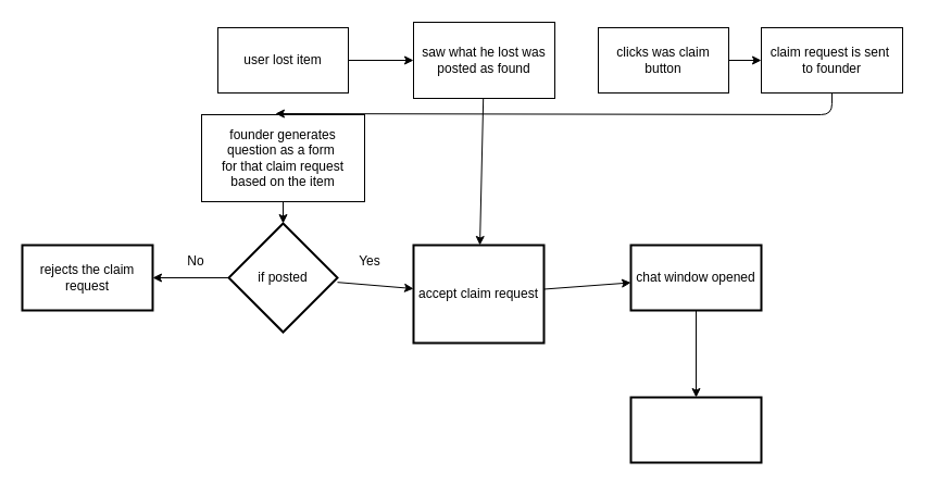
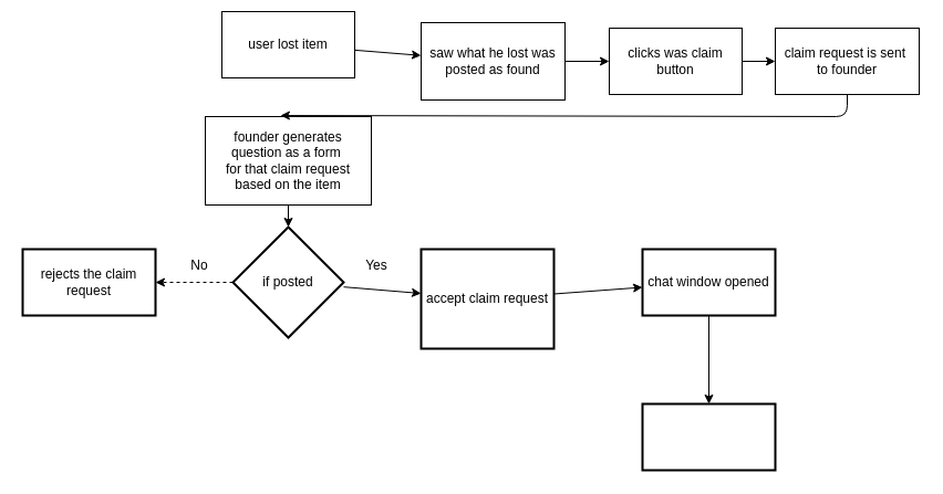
  <mxCell id="0" />
  <mxCell id="1" parent="0" />
  <mxCell id="2" value="" style="edgeStyle=none;html=1;" parent="1" source="3" target="5" edge="1"><mxGeometry relative="1" as="geometry" /></mxCell>
- <mxCell id="3" value="user lost item" style="rounded=0;whiteSpace=wrap;html=1;" parent="1" vertex="1"><mxGeometry x="200" y="25" width="120" height="60" as="geometry" /></mxCell>
- <mxCell id="4" value="" style="edgeStyle=none;html=1;" parent="1" source="5" target="17" edge="1"><mxGeometry relative="1" as="geometry" /></mxCell>
+ <mxCell id="3" value="user lost item" style="rounded=0;whiteSpace=wrap;html=1;" parent="1" vertex="1"><mxGeometry x="200" y="10" width="120" height="60" as="geometry" /></mxCell>
+ <mxCell id="4" value="" style="edgeStyle=none;html=1;" parent="1" source="5" target="7" edge="1"><mxGeometry relative="1" as="geometry" /></mxCell>
  <mxCell id="5" value="saw what he lost was&lt;div&gt;posted as found&lt;/div&gt;" style="rounded=0;whiteSpace=wrap;html=1;" parent="1" vertex="1"><mxGeometry x="380" y="20" width="130" height="70" as="geometry" /></mxCell>
  <mxCell id="6" value="" style="edgeStyle=none;html=1;" parent="1" source="7" target="8" edge="1"><mxGeometry relative="1" as="geometry" /></mxCell>
  <mxCell id="7" value="clicks was claim&lt;div&gt;button&lt;/div&gt;" style="rounded=0;whiteSpace=wrap;html=1;" parent="1" vertex="1"><mxGeometry x="550" y="25" width="120" height="60" as="geometry" /></mxCell>
  <mxCell id="8" value="claim request is sent&amp;nbsp;&lt;div&gt;to founder&lt;/div&gt;" style="rounded=0;whiteSpace=wrap;html=1;" parent="1" vertex="1"><mxGeometry x="700" y="25" width="130" height="60" as="geometry" /></mxCell>
  <mxCell id="9" value="" style="edgeStyle=none;html=1;" parent="1" source="10" target="14" edge="1"><mxGeometry relative="1" as="geometry" /></mxCell>
  <mxCell id="10" value="founder generates&lt;div&gt;question as a form&amp;nbsp;&lt;/div&gt;&lt;div&gt;for that claim request&lt;/div&gt;&lt;div&gt;based on the item&lt;/div&gt;" style="rounded=0;whiteSpace=wrap;html=1;" parent="1" vertex="1"><mxGeometry x="185" y="105" width="150" height="80" as="geometry" /></mxCell>
  <mxCell id="11" style="edgeStyle=none;html=1;entryX=0.453;entryY=-0.012;entryDx=0;entryDy=0;entryPerimeter=0;" parent="1" source="8" target="10" edge="1"><mxGeometry relative="1" as="geometry"><mxPoint x="250" y="145" as="targetPoint" /><Array as="points"><mxPoint x="765" y="105" /></Array></mxGeometry></mxCell>
- <mxCell id="12" value="" style="edgeStyle=none;html=1;" parent="1" source="14" target="15" edge="1"><mxGeometry relative="1" as="geometry" /></mxCell>
+ <mxCell id="12" value="" style="edgeStyle=none;html=1;dashed=1;" parent="1" source="14" target="15" edge="1"><mxGeometry relative="1" as="geometry" /></mxCell>
  <mxCell id="13" value="" style="edgeStyle=none;html=1;" parent="1" source="14" target="17" edge="1"><mxGeometry relative="1" as="geometry" /></mxCell>
  <mxCell id="14" value="if posted" style="strokeWidth=2;html=1;shape=mxgraph.flowchart.decision;whiteSpace=wrap;" parent="1" vertex="1"><mxGeometry x="210" y="205" width="100" height="100" as="geometry" /></mxCell>
  <mxCell id="15" value="rejects the claim request" style="whiteSpace=wrap;html=1;strokeWidth=2;" parent="1" vertex="1"><mxGeometry x="20" y="225" width="120" height="60" as="geometry" /></mxCell>
  <mxCell id="16" value="" style="edgeStyle=none;html=1;" parent="1" source="17" target="21" edge="1"><mxGeometry relative="1" as="geometry" /></mxCell>
  <mxCell id="17" value="accept claim request" style="whiteSpace=wrap;html=1;strokeWidth=2;" parent="1" vertex="1"><mxGeometry x="380" y="225" width="120" height="90" as="geometry" /></mxCell>
  <mxCell id="18" value="No" style="text;html=1;align=center;verticalAlign=middle;whiteSpace=wrap;rounded=0;" parent="1" vertex="1"><mxGeometry x="150" y="225" width="60" height="30" as="geometry" /></mxCell>
  <mxCell id="19" value="Yes" style="text;html=1;align=center;verticalAlign=middle;whiteSpace=wrap;rounded=0;" parent="1" vertex="1"><mxGeometry x="310" y="225" width="60" height="30" as="geometry" /></mxCell>
  <mxCell id="20" value="" style="edgeStyle=none;html=1;" parent="1" source="21" target="22" edge="1"><mxGeometry relative="1" as="geometry" /></mxCell>
  <mxCell id="21" value="chat window opened" style="whiteSpace=wrap;html=1;strokeWidth=2;" parent="1" vertex="1"><mxGeometry x="580" y="225" width="120" height="60" as="geometry" /></mxCell>
  <mxCell id="22" value="" style="whiteSpace=wrap;html=1;strokeWidth=2;" parent="1" vertex="1"><mxGeometry x="580" y="365" width="120" height="60" as="geometry" /></mxCell>
